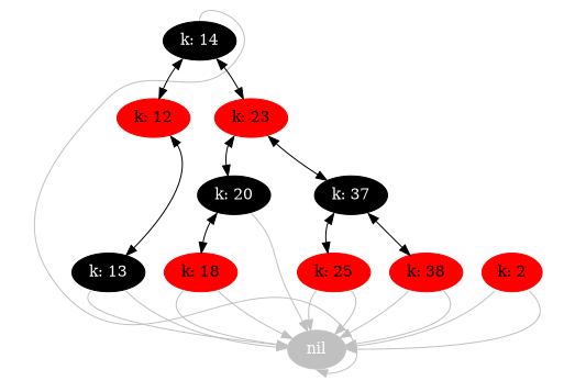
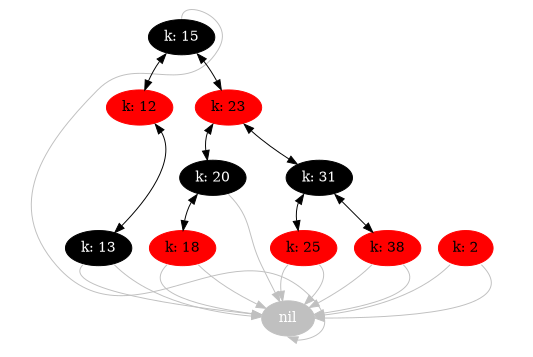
  digraph {
    node [color=red style=filled]
    edge [color=grey tailport=se]
    n1 [color=grey fontcolor=white label=nil]
-   n2 [color=black fontcolor=white label="k: 14"]
+   n2 [color=black fontcolor=white label="k: 15"]
    n3 [label="k: 12"]
    n4 [label="k: 23"]
    n5 [color=black fontcolor=white label="k: 13"]
    n6 [color=black fontcolor=white label="k: 20"]
-   n7 [color=black fontcolor=white label="k: 37"]
+   n7 [color=black fontcolor=white label="k: 31"]
    n8 [label="k: 18"]
    n9 [label="k: 25"]
    n10 [label="k: 38"]
    n11 [label="k: 2"]
    n2 -> n1 [constraint=false headport=s tailport=n]
    n2 -> n3 [dir=both tailport=sw color=""]
    n2 -> n4 [dir=both color=""]
    n3 -> n5 [dir=both color=""]
    n4 -> n6 [dir=both tailport=sw color=""]
    n4 -> n7 [dir=both color=""]
    n5 -> n1 [tailport=sw]
    n5 -> n1
    n6 -> n1
    n6 -> n8 [dir=both tailport=sw color=""]
    n7 -> n9 [dir=both tailport=sw color=""]
    n7 -> n10 [dir=both color=""]
    n8 -> n1 [tailport=sw]
    n8 -> n1
    n9 -> n1 [tailport=sw]
    n9 -> n1
    n10 -> n1 [tailport=sw]
    n10 -> n1
    n11 -> n1 [tailport=sw]
    n11 -> n1
  }
